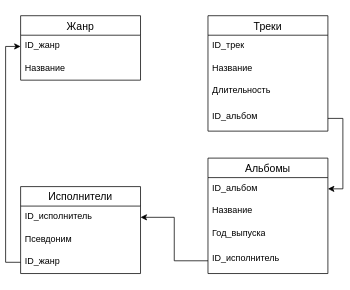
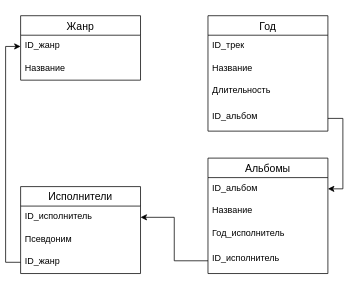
  <mxCell id="0" />
  <mxCell id="1" parent="0" />
  <mxCell id="2" value="Исполнители" style="swimlane;fontStyle=0;childLayout=stackLayout;horizontal=1;startSize=26;horizontalStack=0;resizeParent=1;resizeParentMax=0;resizeLast=0;collapsible=1;marginBottom=0;align=center;fontSize=14;" vertex="1" parent="1"><mxGeometry x="20" y="248" width="160" height="116" as="geometry" /></mxCell>
  <mxCell id="3" value="ID_исполнитель" style="text;strokeColor=none;fillColor=none;spacingLeft=4;spacingRight=4;overflow=hidden;rotatable=0;points=[[0,0.5],[1,0.5]];portConstraint=eastwest;fontSize=12;whiteSpace=wrap;html=1;" vertex="1" parent="2"><mxGeometry y="26" width="160" height="30" as="geometry" /></mxCell>
  <mxCell id="4" value="Псевдоним" style="text;strokeColor=none;fillColor=none;spacingLeft=4;spacingRight=4;overflow=hidden;rotatable=0;points=[[0,0.5],[1,0.5]];portConstraint=eastwest;fontSize=12;whiteSpace=wrap;html=1;" vertex="1" parent="2"><mxGeometry y="56" width="160" height="30" as="geometry" /></mxCell>
  <mxCell id="5" value="ID_жанр" style="text;strokeColor=none;fillColor=none;spacingLeft=4;spacingRight=4;overflow=hidden;rotatable=0;points=[[0,0.5],[1,0.5]];portConstraint=eastwest;fontSize=12;whiteSpace=wrap;html=1;" vertex="1" parent="2"><mxGeometry y="86" width="160" height="30" as="geometry" /></mxCell>
  <mxCell id="6" value="Альбомы" style="swimlane;fontStyle=0;childLayout=stackLayout;horizontal=1;startSize=26;horizontalStack=0;resizeParent=1;resizeParentMax=0;resizeLast=0;collapsible=1;marginBottom=0;align=center;fontSize=14;" vertex="1" parent="1"><mxGeometry x="270" y="210" width="160" height="154" as="geometry"><mxRectangle x="660" y="290" width="100" height="30" as="alternateBounds" /></mxGeometry></mxCell>
  <mxCell id="7" value="ID_альбом" style="text;strokeColor=none;fillColor=none;spacingLeft=4;spacingRight=4;overflow=hidden;rotatable=0;points=[[0,0.5],[1,0.5]];portConstraint=eastwest;fontSize=12;whiteSpace=wrap;html=1;" vertex="1" parent="6"><mxGeometry y="26" width="160" height="30" as="geometry" /></mxCell>
  <mxCell id="8" value="Название" style="text;strokeColor=none;fillColor=none;spacingLeft=4;spacingRight=4;overflow=hidden;rotatable=0;points=[[0,0.5],[1,0.5]];portConstraint=eastwest;fontSize=12;whiteSpace=wrap;html=1;" vertex="1" parent="6"><mxGeometry y="56" width="160" height="30" as="geometry" /></mxCell>
- <mxCell id="9" value="Год_выпуска" style="text;strokeColor=none;fillColor=none;spacingLeft=4;spacingRight=4;overflow=hidden;rotatable=0;points=[[0,0.5],[1,0.5]];portConstraint=eastwest;fontSize=12;whiteSpace=wrap;html=1;" vertex="1" parent="6"><mxGeometry y="86" width="160" height="34" as="geometry" /></mxCell>
+ <mxCell id="9" value="Год_исполнитель" style="text;strokeColor=none;fillColor=none;spacingLeft=4;spacingRight=4;overflow=hidden;rotatable=0;points=[[0,0.5],[1,0.5]];portConstraint=eastwest;fontSize=12;whiteSpace=wrap;html=1;" vertex="1" parent="6"><mxGeometry y="86" width="160" height="34" as="geometry" /></mxCell>
  <mxCell id="10" value="ID_исполнитель" style="text;strokeColor=none;fillColor=none;spacingLeft=4;spacingRight=4;overflow=hidden;rotatable=0;points=[[0,0.5],[1,0.5]];portConstraint=eastwest;fontSize=12;whiteSpace=wrap;html=1;" vertex="1" parent="6"><mxGeometry y="120" width="160" height="34" as="geometry" /></mxCell>
- <mxCell id="11" value="Треки" style="swimlane;fontStyle=0;childLayout=stackLayout;horizontal=1;startSize=26;horizontalStack=0;resizeParent=1;resizeParentMax=0;resizeLast=0;collapsible=1;marginBottom=0;align=center;fontSize=14;" vertex="1" parent="1"><mxGeometry x="270" y="20" width="160" height="154" as="geometry"><mxRectangle x="660" y="290" width="100" height="30" as="alternateBounds" /></mxGeometry></mxCell>
+ <mxCell id="11" value="Год" style="swimlane;fontStyle=0;childLayout=stackLayout;horizontal=1;startSize=26;horizontalStack=0;resizeParent=1;resizeParentMax=0;resizeLast=0;collapsible=1;marginBottom=0;align=center;fontSize=14;" vertex="1" parent="1"><mxGeometry x="270" y="20" width="160" height="154" as="geometry"><mxRectangle x="660" y="290" width="100" height="30" as="alternateBounds" /></mxGeometry></mxCell>
  <mxCell id="12" value="ID_трек" style="text;strokeColor=none;fillColor=none;spacingLeft=4;spacingRight=4;overflow=hidden;rotatable=0;points=[[0,0.5],[1,0.5]];portConstraint=eastwest;fontSize=12;whiteSpace=wrap;html=1;" vertex="1" parent="11"><mxGeometry y="26" width="160" height="30" as="geometry" /></mxCell>
  <mxCell id="13" value="Название" style="text;strokeColor=none;fillColor=none;spacingLeft=4;spacingRight=4;overflow=hidden;rotatable=0;points=[[0,0.5],[1,0.5]];portConstraint=eastwest;fontSize=12;whiteSpace=wrap;html=1;" vertex="1" parent="11"><mxGeometry y="56" width="160" height="30" as="geometry" /></mxCell>
  <mxCell id="14" value="Длительность" style="text;strokeColor=none;fillColor=none;spacingLeft=4;spacingRight=4;overflow=hidden;rotatable=0;points=[[0,0.5],[1,0.5]];portConstraint=eastwest;fontSize=12;whiteSpace=wrap;html=1;" vertex="1" parent="11"><mxGeometry y="86" width="160" height="34" as="geometry" /></mxCell>
  <mxCell id="15" value="ID_альбом" style="text;strokeColor=none;fillColor=none;spacingLeft=4;spacingRight=4;overflow=hidden;rotatable=0;points=[[0,0.5],[1,0.5]];portConstraint=eastwest;fontSize=12;whiteSpace=wrap;html=1;" vertex="1" parent="11"><mxGeometry y="120" width="160" height="34" as="geometry" /></mxCell>
  <mxCell id="16" style="edgeStyle=orthogonalEdgeStyle;rounded=0;orthogonalLoop=1;jettySize=auto;html=1;exitX=0;exitY=0.5;exitDx=0;exitDy=0;entryX=1;entryY=0.5;entryDx=0;entryDy=0;" edge="1" parent="1" source="10" target="3"><mxGeometry relative="1" as="geometry" /></mxCell>
  <mxCell id="17" value="Жанр" style="swimlane;fontStyle=0;childLayout=stackLayout;horizontal=1;startSize=26;horizontalStack=0;resizeParent=1;resizeParentMax=0;resizeLast=0;collapsible=1;marginBottom=0;align=center;fontSize=14;" vertex="1" parent="1"><mxGeometry x="20" y="20" width="160" height="86" as="geometry" /></mxCell>
  <mxCell id="18" value="ID_жанр" style="text;strokeColor=none;fillColor=none;spacingLeft=4;spacingRight=4;overflow=hidden;rotatable=0;points=[[0,0.5],[1,0.5]];portConstraint=eastwest;fontSize=12;whiteSpace=wrap;html=1;" vertex="1" parent="17"><mxGeometry y="26" width="160" height="30" as="geometry" /></mxCell>
  <mxCell id="19" value="Название" style="text;strokeColor=none;fillColor=none;spacingLeft=4;spacingRight=4;overflow=hidden;rotatable=0;points=[[0,0.5],[1,0.5]];portConstraint=eastwest;fontSize=12;whiteSpace=wrap;html=1;" vertex="1" parent="17"><mxGeometry y="56" width="160" height="30" as="geometry" /></mxCell>
  <mxCell id="20" style="edgeStyle=orthogonalEdgeStyle;rounded=0;orthogonalLoop=1;jettySize=auto;html=1;exitX=1;exitY=0.5;exitDx=0;exitDy=0;entryX=1;entryY=0.5;entryDx=0;entryDy=0;" edge="1" parent="1" source="15" target="7"><mxGeometry relative="1" as="geometry" /></mxCell>
  <mxCell id="21" style="edgeStyle=orthogonalEdgeStyle;rounded=0;orthogonalLoop=1;jettySize=auto;html=1;exitX=0;exitY=0.5;exitDx=0;exitDy=0;entryX=0;entryY=0.5;entryDx=0;entryDy=0;" edge="1" parent="1" source="5" target="18"><mxGeometry relative="1" as="geometry" /></mxCell>
